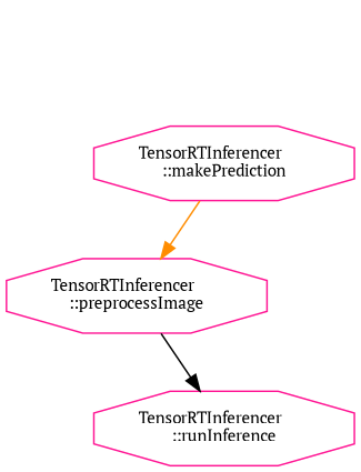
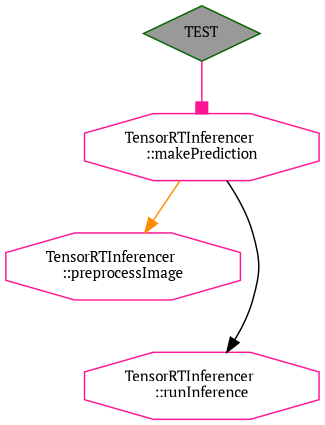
  digraph {
    fontname="PT Serif"
    rankdir=TB
    node [color=deeppink fillcolor=white fontname="PT Serif" fontsize=10 shape=octagon style=filled]
    edge [arrowhead=normal fontname="PT Serif" fontsize=10 labelfontname=Helvetica labelfontsize=10 style=solid]
+   n1 [color=darkgreen fillcolor=grey60 fontcolor=black height=0.2 label=TEST shape=diamond width=0.4]
    n2 [height=0.2 label="TensorRTInferencer\l::makePrediction" width=0.4]
    n3 [height=0.2 label="TensorRTInferencer\l::preprocessImage" width=0.4]
    n4 [height=0.2 label="TensorRTInferencer\l::runInference" width=0.4]
+   n1 -> n2 [arrowhead=box color=deeppink]
    n2 -> n3 [color=darkorange]
-   n3 -> n4 [color=black]
+   n2 -> n4 [color=black]
  }
